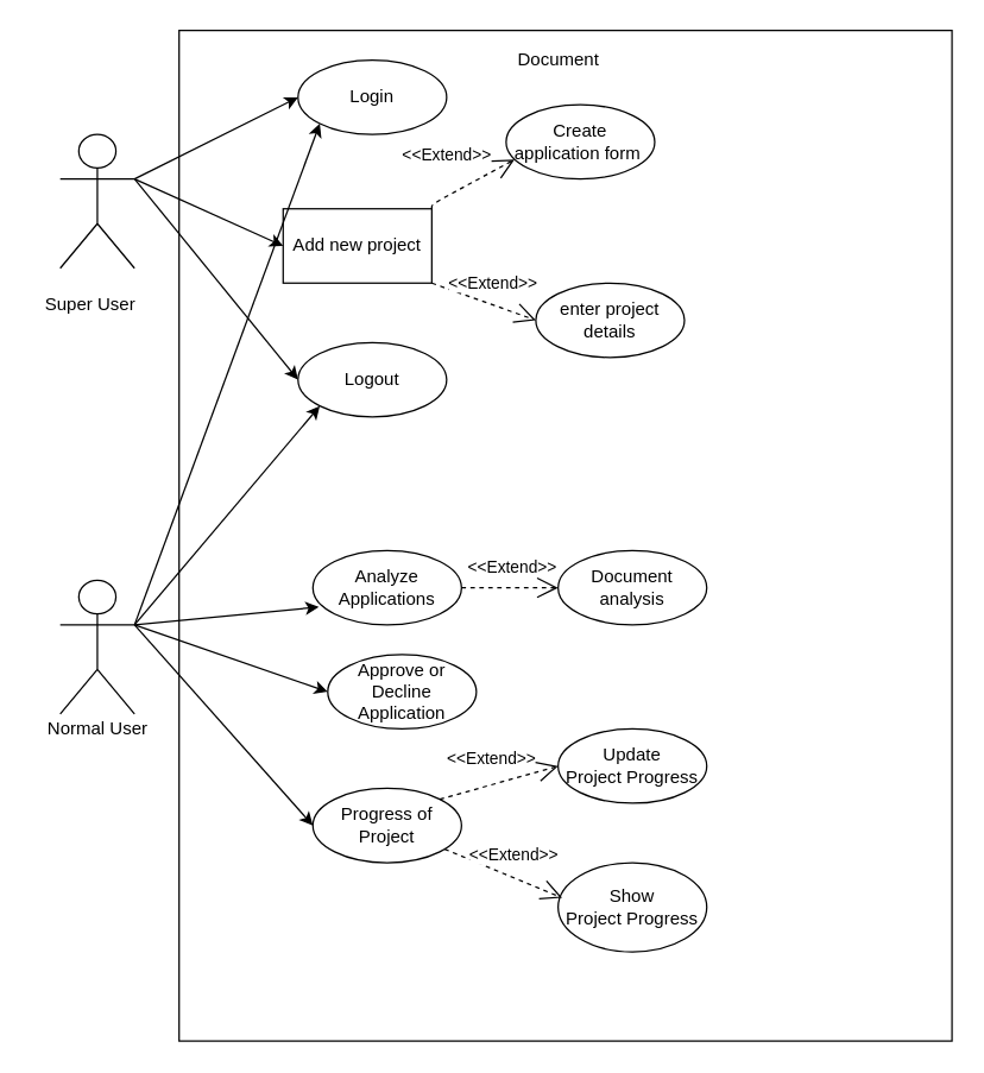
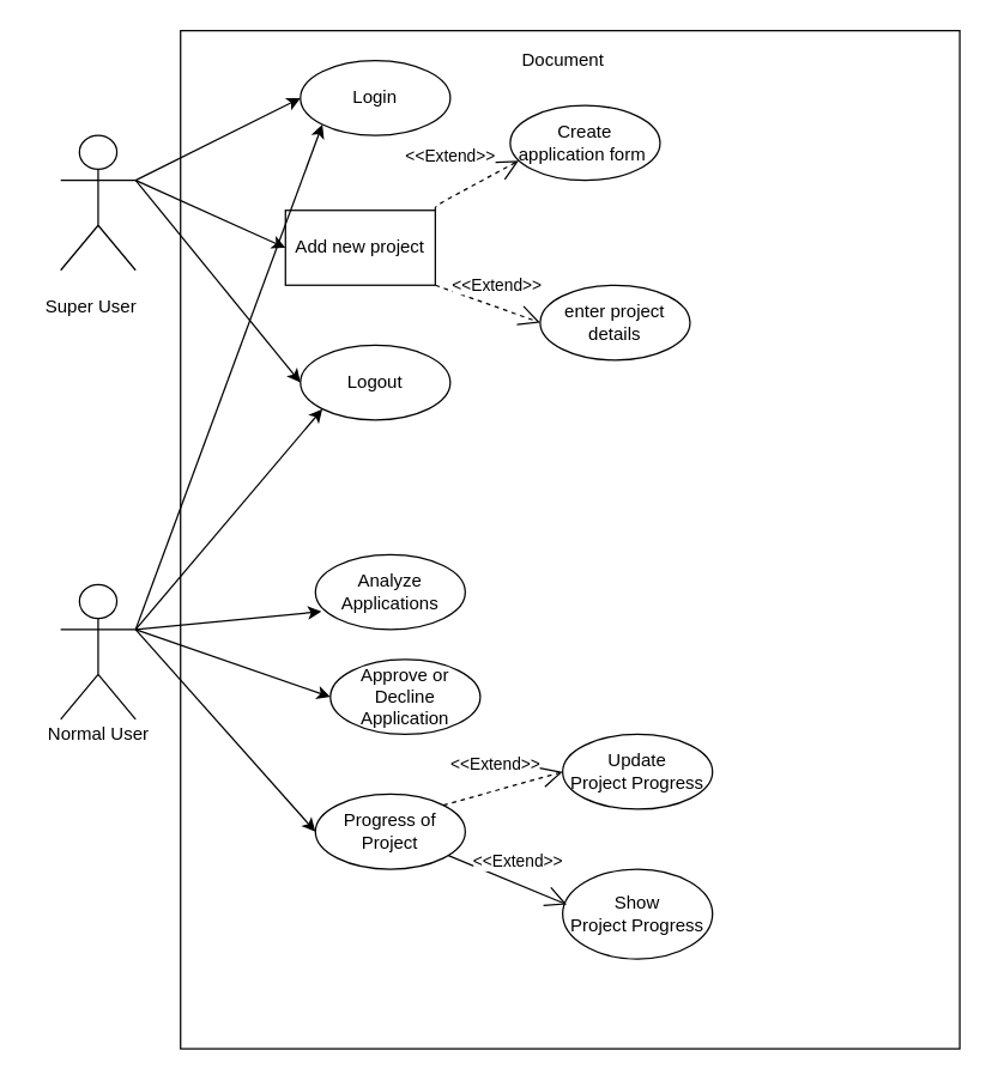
  <mxCell id="0" />
  <mxCell id="1" parent="0" />
  <mxCell id="2" value="" style="rounded=0;whiteSpace=wrap;html=1;" vertex="1" parent="1"><mxGeometry x="120" y="20" width="520" height="680" as="geometry" /></mxCell>
  <mxCell id="3" value="" style="shape=umlActor;verticalLabelPosition=bottom;verticalAlign=top;html=1;outlineConnect=0;" vertex="1" parent="1"><mxGeometry x="40" y="90" width="50" height="90" as="geometry" /></mxCell>
  <mxCell id="4" value="Super User" style="text;html=1;align=center;verticalAlign=middle;resizable=0;points=[];autosize=1;" vertex="1" parent="1"><mxGeometry x="20" y="195" width="80" height="20" as="geometry" /></mxCell>
  <mxCell id="5" value="" style="shape=umlActor;verticalLabelPosition=bottom;verticalAlign=top;html=1;outlineConnect=0;" vertex="1" parent="1"><mxGeometry x="40" y="390" width="50" height="90" as="geometry" /></mxCell>
  <mxCell id="6" value="Normal User" style="text;html=1;align=center;verticalAlign=middle;resizable=0;points=[];autosize=1;" vertex="1" parent="1"><mxGeometry x="25" y="480" width="80" height="20" as="geometry" /></mxCell>
  <mxCell id="7" value="Login" style="ellipse;whiteSpace=wrap;html=1;" vertex="1" parent="1"><mxGeometry x="200" y="40" width="100" height="50" as="geometry" /></mxCell>
  <mxCell id="8" value="Logout" style="ellipse;whiteSpace=wrap;html=1;" vertex="1" parent="1"><mxGeometry x="200" y="230" width="100" height="50" as="geometry" /></mxCell>
  <mxCell id="9" value="Add new project" style="whiteSpace=wrap;html=1;rounded=0;" vertex="1" parent="1"><mxGeometry x="190" y="140" width="100" height="50" as="geometry" /></mxCell>
  <mxCell id="10" value="Create&lt;br&gt;application form&amp;nbsp;" style="ellipse;whiteSpace=wrap;html=1;" vertex="1" parent="1"><mxGeometry x="340" y="70" width="100" height="50" as="geometry" /></mxCell>
  <mxCell id="11" value="enter project details" style="ellipse;whiteSpace=wrap;html=1;" vertex="1" parent="1"><mxGeometry x="360" y="190" width="100" height="50" as="geometry" /></mxCell>
  <mxCell id="12" value="" style="endArrow=classic;html=1;exitX=1;exitY=0.333;exitDx=0;exitDy=0;exitPerimeter=0;entryX=0;entryY=0.5;entryDx=0;entryDy=0;" edge="1" parent="1" source="3" target="7"><mxGeometry width="50" height="50" relative="1" as="geometry"><mxPoint x="150" y="120" as="sourcePoint" /><mxPoint x="200" y="70" as="targetPoint" /></mxGeometry></mxCell>
  <mxCell id="13" value="" style="endArrow=classic;html=1;exitX=1;exitY=0.333;exitDx=0;exitDy=0;exitPerimeter=0;entryX=0;entryY=0.5;entryDx=0;entryDy=0;" edge="1" parent="1" source="3" target="9"><mxGeometry width="50" height="50" relative="1" as="geometry"><mxPoint x="105" y="157.5" as="sourcePoint" /><mxPoint x="215" y="112.5" as="targetPoint" /></mxGeometry></mxCell>
  <mxCell id="14" value="" style="endArrow=classic;html=1;exitX=1;exitY=0.333;exitDx=0;exitDy=0;exitPerimeter=0;entryX=0;entryY=0.5;entryDx=0;entryDy=0;" edge="1" parent="1" source="3" target="8"><mxGeometry width="50" height="50" relative="1" as="geometry"><mxPoint x="60" y="280" as="sourcePoint" /><mxPoint x="170" y="235" as="targetPoint" /></mxGeometry></mxCell>
  <mxCell id="15" value="&amp;lt;&amp;lt;Extend&amp;gt;&amp;gt;" style="endArrow=open;endSize=12;dashed=1;html=1;exitX=1;exitY=0;exitDx=0;exitDy=0;entryX=0.057;entryY=0.737;entryDx=0;entryDy=0;entryPerimeter=0;" edge="1" parent="1" source="9" target="10"><mxGeometry x="-0.186" y="24" width="160" relative="1" as="geometry"><mxPoint x="330" y="50" as="sourcePoint" /><mxPoint x="490" y="50" as="targetPoint" /><Array as="points"><mxPoint x="290" y="137" /></Array><mxPoint as="offset" /></mxGeometry></mxCell>
  <mxCell id="16" value="&amp;lt;&amp;lt;Extend&amp;gt;&amp;gt;" style="endArrow=open;endSize=12;dashed=1;html=1;exitX=1;exitY=1;exitDx=0;exitDy=0;entryX=0;entryY=0.5;entryDx=0;entryDy=0;" edge="1" parent="1" source="9" target="11"><mxGeometry x="0.037" y="14" width="160" relative="1" as="geometry"><mxPoint x="275.355" y="157.322" as="sourcePoint" /><mxPoint x="340.7" y="126.85" as="targetPoint" /><Array as="points" /><mxPoint as="offset" /></mxGeometry></mxCell>
  <mxCell id="17" value="" style="endArrow=classic;html=1;exitX=1;exitY=0.333;exitDx=0;exitDy=0;exitPerimeter=0;entryX=0;entryY=1;entryDx=0;entryDy=0;" edge="1" parent="1" source="5" target="8"><mxGeometry width="50" height="50" relative="1" as="geometry"><mxPoint x="90" y="415" as="sourcePoint" /><mxPoint x="200" y="370" as="targetPoint" /></mxGeometry></mxCell>
  <mxCell id="18" value="" style="endArrow=classic;html=1;exitX=1;exitY=0.333;exitDx=0;exitDy=0;exitPerimeter=0;entryX=0;entryY=1;entryDx=0;entryDy=0;" edge="1" parent="1" source="5" target="7"><mxGeometry width="50" height="50" relative="1" as="geometry"><mxPoint x="150" y="445" as="sourcePoint" /><mxPoint x="204" y="135" as="targetPoint" /></mxGeometry></mxCell>
  <mxCell id="19" value="Analyze Applications" style="ellipse;whiteSpace=wrap;html=1;" vertex="1" parent="1"><mxGeometry x="210" y="370" width="100" height="50" as="geometry" /></mxCell>
- <mxCell id="20" value="Document&lt;br&gt;analysis" style="ellipse;whiteSpace=wrap;html=1;" vertex="1" parent="1"><mxGeometry x="375" y="370" width="100" height="50" as="geometry" /></mxCell>
  <mxCell id="21" value="Approve or Decline Application" style="ellipse;whiteSpace=wrap;html=1;" vertex="1" parent="1"><mxGeometry x="220" y="440" width="100" height="50" as="geometry" /></mxCell>
  <mxCell id="22" value="Progress of Project" style="ellipse;whiteSpace=wrap;html=1;" vertex="1" parent="1"><mxGeometry x="210" y="530" width="100" height="50" as="geometry" /></mxCell>
  <mxCell id="23" value="Update&lt;span style=&quot;color: rgba(0 , 0 , 0 , 0) ; font-family: monospace ; font-size: 0px&quot;&gt;%3CmxGraphModel%3E%3Croot%3E%3CmxCell%20id%3D%220%22%2F%3E%3CmxCell%20id%3D%221%22%20parent%3D%220%22%2F%3E%3CmxCell%20id%3D%222%22%20value%3D%22Progress%20of%20Project%22%20style%3D%22ellipse%3BwhiteSpace%3Dwrap%3Bhtml%3D1%3B%22%20vertex%3D%221%22%20parent%3D%221%22%3E%3CmxGeometry%20x%3D%22260%22%20y%3D%22460%22%20width%3D%22100%22%20height%3D%2250%22%20as%3D%22geometry%22%2F%3E%3C%2FmxCell%3E%3C%2Froot%3E%3C%2FmxGraphModel%3E&lt;/span&gt;&lt;br&gt;Project Progress" style="ellipse;whiteSpace=wrap;html=1;" vertex="1" parent="1"><mxGeometry x="375" y="490" width="100" height="50" as="geometry" /></mxCell>
  <mxCell id="24" value="Show&lt;br&gt;Project Progress" style="ellipse;whiteSpace=wrap;html=1;" vertex="1" parent="1"><mxGeometry x="375" y="580" width="100" height="60" as="geometry" /></mxCell>
  <mxCell id="25" value="" style="endArrow=classic;html=1;exitX=1;exitY=0.333;exitDx=0;exitDy=0;exitPerimeter=0;entryX=0.04;entryY=0.759;entryDx=0;entryDy=0;entryPerimeter=0;" edge="1" parent="1" source="5" target="19"><mxGeometry width="50" height="50" relative="1" as="geometry"><mxPoint x="100" y="430" as="sourcePoint" /><mxPoint x="207" y="393" as="targetPoint" /></mxGeometry></mxCell>
  <mxCell id="26" value="" style="endArrow=classic;html=1;exitX=1;exitY=0.333;exitDx=0;exitDy=0;exitPerimeter=0;entryX=0;entryY=0.5;entryDx=0;entryDy=0;" edge="1" parent="1" source="5" target="22"><mxGeometry width="50" height="50" relative="1" as="geometry"><mxPoint x="110" y="440" as="sourcePoint" /><mxPoint x="234.645" y="342.678" as="targetPoint" /></mxGeometry></mxCell>
- <mxCell id="27" value="&amp;lt;&amp;lt;Extend&amp;gt;&amp;gt;" style="endArrow=open;endSize=12;dashed=1;html=1;exitX=1;exitY=0.5;exitDx=0;exitDy=0;entryX=0;entryY=0.5;entryDx=0;entryDy=0;" edge="1" parent="1" source="19" target="20"><mxGeometry x="0.037" y="14" width="160" relative="1" as="geometry"><mxPoint x="459.995" y="367.678" as="sourcePoint" /><mxPoint x="544.64" y="400" as="targetPoint" /><Array as="points" /><mxPoint as="offset" /></mxGeometry></mxCell>
- <mxCell id="28" value="&amp;lt;&amp;lt;Extend&amp;gt;&amp;gt;" style="endArrow=open;endSize=12;dashed=1;html=1;entryX=0.027;entryY=0.394;entryDx=0;entryDy=0;entryPerimeter=0;" edge="1" parent="1" source="22" target="24"><mxGeometry x="0.037" y="14" width="160" relative="1" as="geometry"><mxPoint x="270" y="610" as="sourcePoint" /><mxPoint x="335" y="619.5" as="targetPoint" /><Array as="points" /><mxPoint as="offset" /></mxGeometry></mxCell>
+ <mxCell id="28" value="&amp;lt;&amp;lt;Extend&amp;gt;&amp;gt;" style="endArrow=open;endSize=12;dashed=0;html=1;entryX=0.027;entryY=0.394;entryDx=0;entryDy=0;entryPerimeter=0;" edge="1" parent="1" source="22" target="24"><mxGeometry x="0.037" y="14" width="160" relative="1" as="geometry"><mxPoint x="270" y="610" as="sourcePoint" /><mxPoint x="335" y="619.5" as="targetPoint" /><Array as="points" /><mxPoint as="offset" /></mxGeometry></mxCell>
  <mxCell id="29" value="&amp;lt;&amp;lt;Extend&amp;gt;&amp;gt;" style="endArrow=open;endSize=12;dashed=1;html=1;entryX=0;entryY=0.5;entryDx=0;entryDy=0;exitX=1;exitY=0;exitDx=0;exitDy=0;" edge="1" parent="1" source="22" target="23"><mxGeometry x="-0.015" y="17" width="160" relative="1" as="geometry"><mxPoint x="308.654" y="580.858" as="sourcePoint" /><mxPoint x="387.7" y="613.64" as="targetPoint" /><Array as="points" /><mxPoint as="offset" /></mxGeometry></mxCell>
  <mxCell id="30" value="" style="endArrow=classic;html=1;entryX=0;entryY=0.5;entryDx=0;entryDy=0;exitX=1;exitY=0.333;exitDx=0;exitDy=0;exitPerimeter=0;" edge="1" parent="1" source="5" target="21"><mxGeometry width="50" height="50" relative="1" as="geometry"><mxPoint x="90" y="418" as="sourcePoint" /><mxPoint x="224" y="417.95" as="targetPoint" /></mxGeometry></mxCell>
  <mxCell id="31" value="Document" style="text;html=1;align=center;verticalAlign=middle;resizable=0;points=[];autosize=1;" vertex="1" parent="1"><mxGeometry x="335" y="30" width="80" height="20" as="geometry" /></mxCell>
